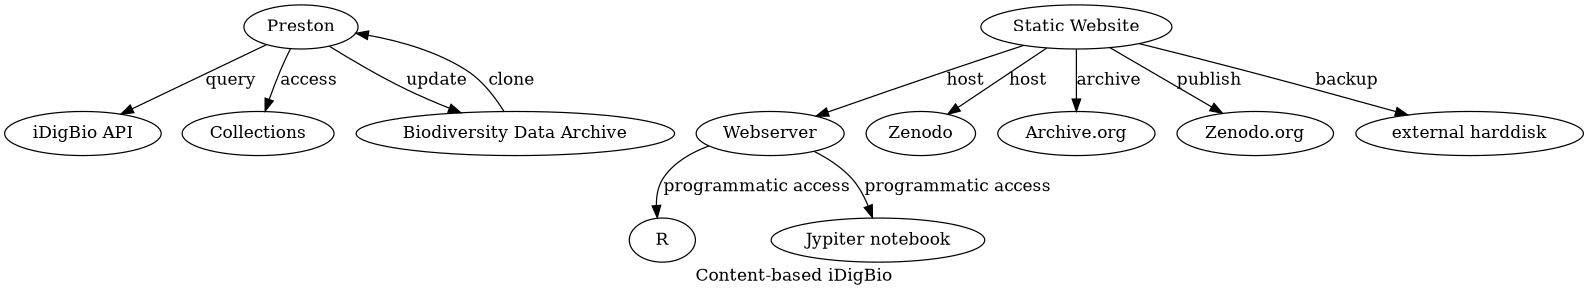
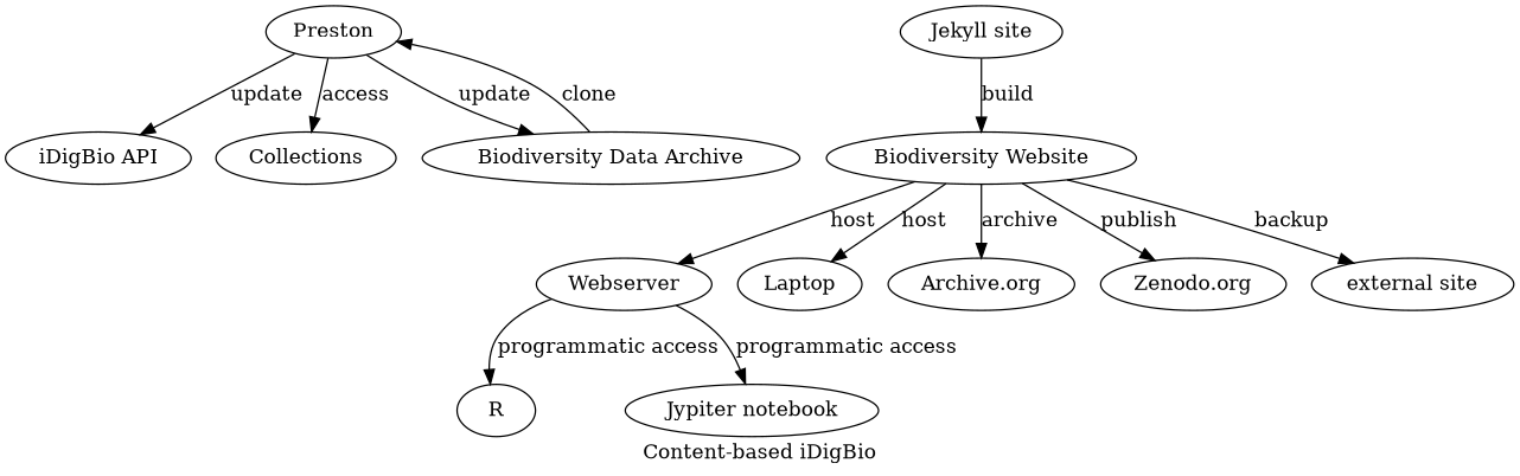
  digraph {
    label="Content-based iDigBio"
    Preston
    "iDigBio API"
    Collections
    "Biodiversity Data Archive"
-   "Static Website"
+   "Jekyll site"
+   "Static Website" [label="Biodiversity Website"]
    Webserver
-   Laptop [label=Zenodo]
+   Laptop
    "Archive.org"
    "Zenodo.org"
-   "external harddisk"
+   "external harddisk" [label="external site"]
    R
    "Jypiter notebook"
-   Preston -> "iDigBio API" [label=query]
+   Preston -> "iDigBio API" [label=update]
    Preston -> Collections [label=access]
    Preston -> "Biodiversity Data Archive" [label=update]
    "Biodiversity Data Archive" -> Preston [label=clone]
+   "Jekyll site" -> "Static Website" [label=build]
    "Static Website" -> Webserver [label=host]
    "Static Website" -> Laptop [label=host]
    "Static Website" -> "Archive.org" [label=archive]
    "Static Website" -> "Zenodo.org" [label=publish]
    "Static Website" -> "external harddisk" [label=backup]
    Webserver -> R [label="programmatic access"]
    Webserver -> "Jypiter notebook" [label="programmatic access"]
  }
